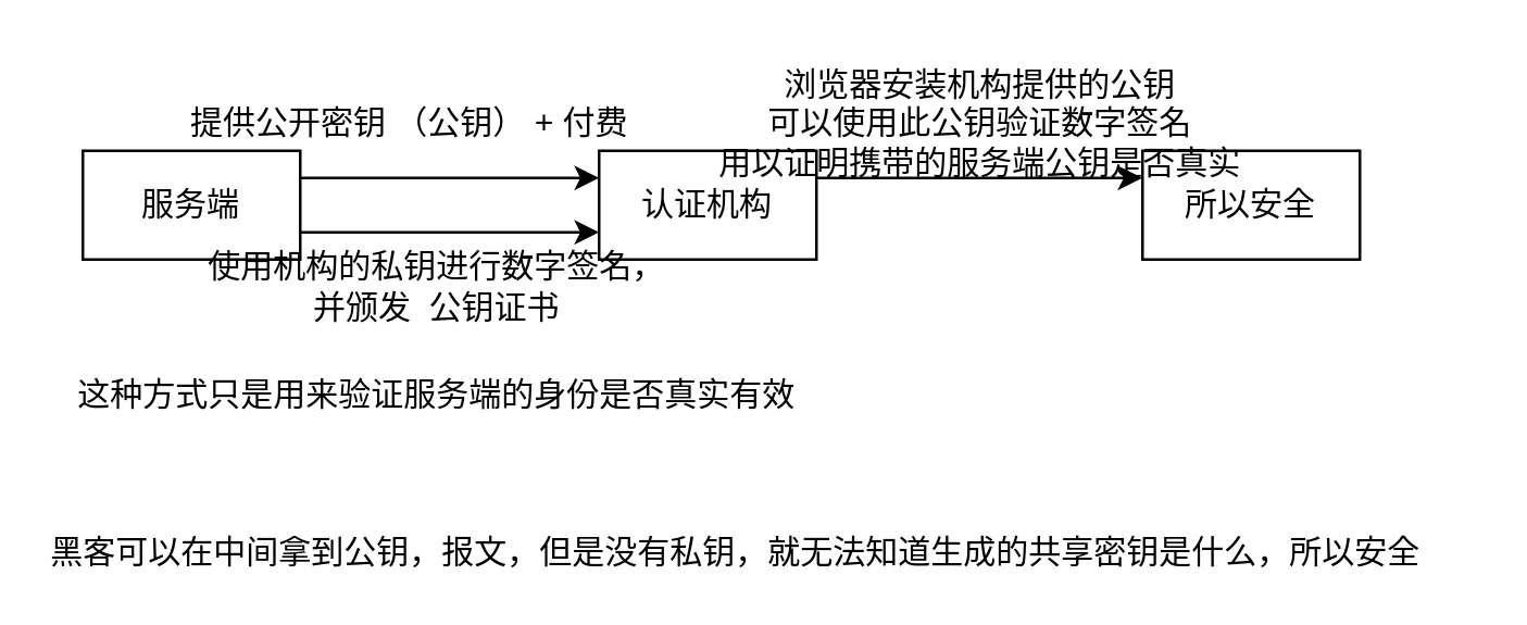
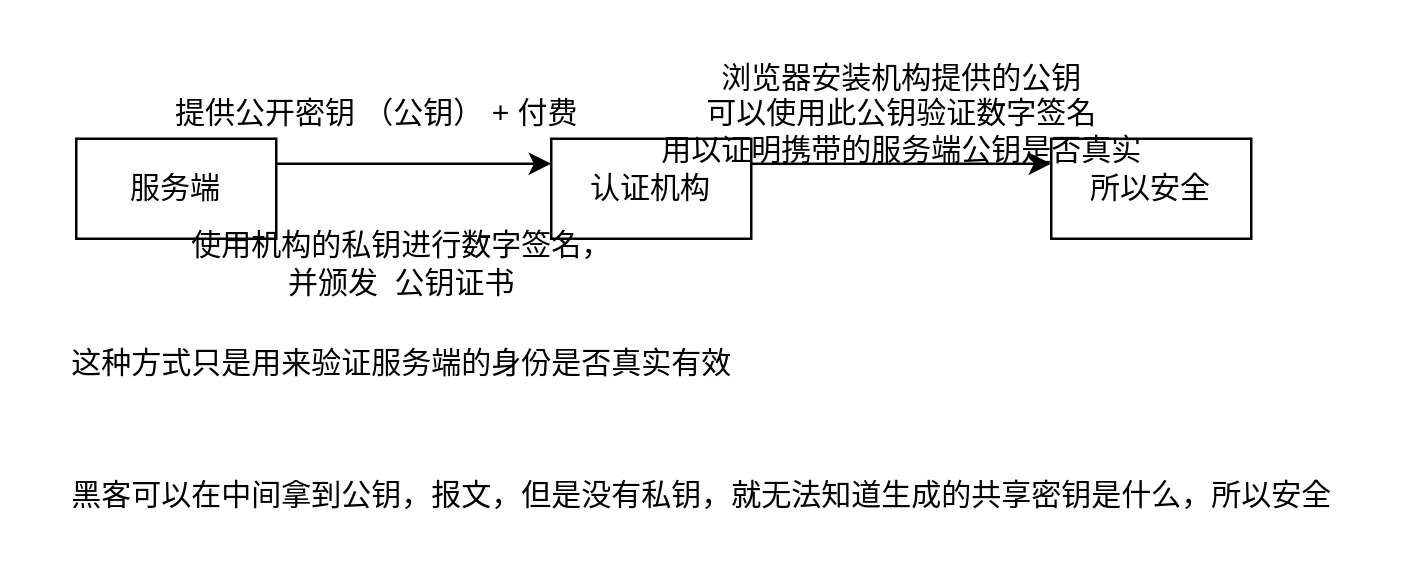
  <mxCell id="0" />
  <mxCell id="1" parent="0" />
  <mxCell id="2" value="服务端" style="rounded=0;whiteSpace=wrap;html=1;" parent="1" vertex="1"><mxGeometry x="30" y="55" width="80" height="40" as="geometry" /></mxCell>
  <mxCell id="3" value="所以安全" style="rounded=0;whiteSpace=wrap;html=1;" parent="1" vertex="1"><mxGeometry x="420" y="55" width="80" height="40" as="geometry" /></mxCell>
  <mxCell id="4" value="认证机构" style="rounded=0;whiteSpace=wrap;html=1;" parent="1" vertex="1"><mxGeometry x="220" y="55" width="80" height="40" as="geometry" /></mxCell>
  <mxCell id="5" value="" style="endArrow=classic;html=1;exitX=1;exitY=0.25;exitDx=0;exitDy=0;" parent="1" source="2" edge="1"><mxGeometry width="50" height="50" relative="1" as="geometry"><mxPoint x="250" y="115" as="sourcePoint" /><mxPoint x="220" y="65" as="targetPoint" /></mxGeometry></mxCell>
  <mxCell id="6" value="" style="endArrow=classic;html=1;entryX=0;entryY=0.25;entryDx=0;entryDy=0;exitX=1;exitY=0.25;exitDx=0;exitDy=0;" parent="1" source="4" target="3" edge="1"><mxGeometry width="50" height="50" relative="1" as="geometry"><mxPoint x="250" y="115" as="sourcePoint" /><mxPoint x="300" y="65" as="targetPoint" /></mxGeometry></mxCell>
  <mxCell id="7" value="提供公开密钥 （公钥） + 付费" style="text;html=1;align=center;verticalAlign=middle;resizable=0;points=[];autosize=1;" vertex="1" parent="1"><mxGeometry x="60" y="35" width="180" height="20" as="geometry" /></mxCell>
- <mxCell id="8" value="" style="endArrow=classic;html=1;exitX=1;exitY=0.75;exitDx=0;exitDy=0;entryX=0;entryY=0.75;entryDx=0;entryDy=0;" edge="1" parent="1" source="2" target="4"><mxGeometry width="50" height="50" relative="1" as="geometry"><mxPoint x="250" y="115" as="sourcePoint" /><mxPoint x="300" y="65" as="targetPoint" /><Array as="points" /></mxGeometry></mxCell>
  <mxCell id="9" value="使用机构的私钥进行数字签名，&lt;br&gt;并颁发&amp;nbsp; 公钥证书" style="text;html=1;align=center;verticalAlign=middle;resizable=0;points=[];autosize=1;" vertex="1" parent="1"><mxGeometry x="70" y="90" width="180" height="30" as="geometry" /></mxCell>
  <mxCell id="10" value="浏览器安装机构提供的公钥&lt;br&gt;可以使用此公钥验证数字签名&lt;br&gt;用以证明携带的服务端公钥是否真实&lt;br&gt;" style="text;html=1;align=center;verticalAlign=middle;resizable=0;points=[];autosize=1;" vertex="1" parent="1"><mxGeometry x="255" y="20" width="210" height="50" as="geometry" /></mxCell>
  <mxCell id="11" value="这种方式只是用来验证服务端的身份是否真实有效" style="text;html=1;align=center;verticalAlign=middle;resizable=0;points=[];autosize=1;" vertex="1" parent="1"><mxGeometry x="20" y="135" width="280" height="20" as="geometry" /></mxCell>
- <mxCell id="12" value="黑客可以在中间拿到公钥，报文，但是没有私钥，就无法知道生成的共享密钥是什么，所以安全" style="text;html=1;align=center;verticalAlign=middle;resizable=0;points=[];autosize=1;" vertex="1" parent="1"><mxGeometry x="10" y="193" width="520" height="20" as="geometry" /></mxCell>
+ <mxCell id="12" value="黑客可以在中间拿到公钥，报文，但是没有私钥，就无法知道生成的共享密钥是什么，所以安全" style="text;html=1;align=center;verticalAlign=middle;resizable=0;points=[];autosize=1;" vertex="1" parent="1"><mxGeometry x="20" y="188" width="520" height="20" as="geometry" /></mxCell>
